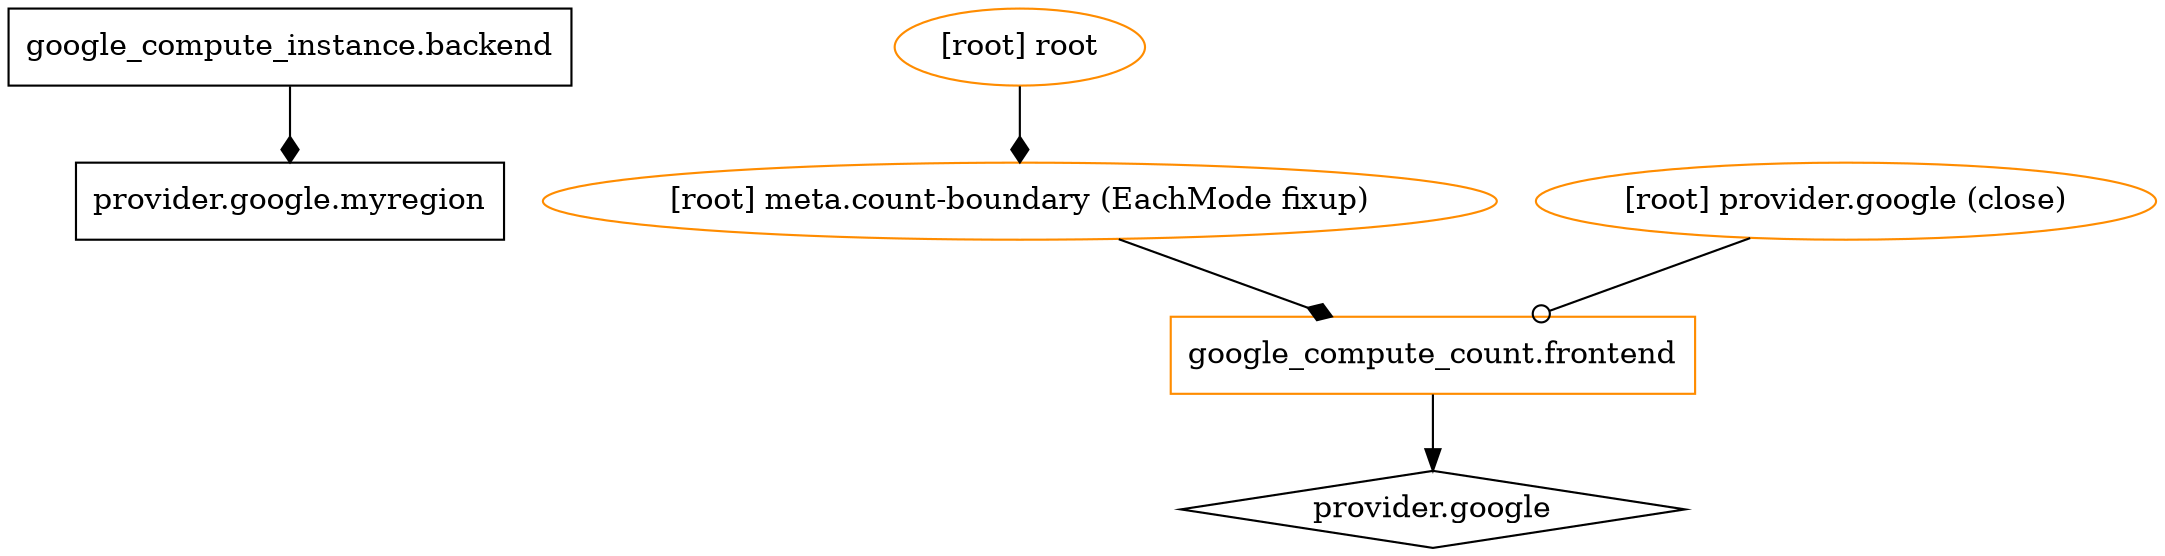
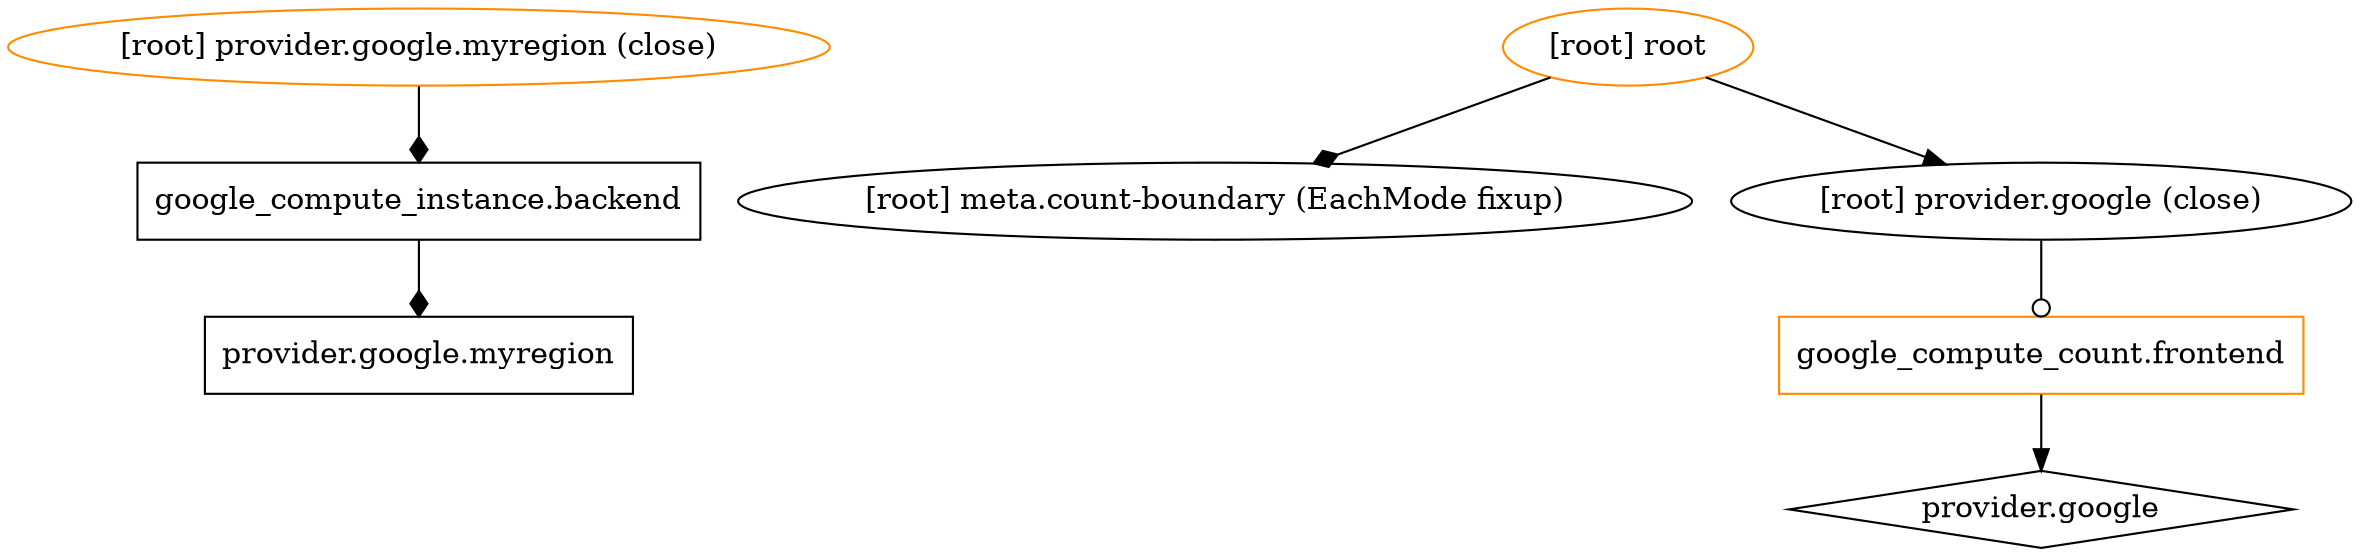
  digraph {
    compound=true
    newrank=true
    node [color=black]
    edge [arrowhead=diamond]
    n1 [label="google_compute_instance.backend" shape=box]
    n2 [label="provider.google.myregion" shape=box]
    n3 [color=darkorange label="google_compute_count.frontend" shape=box]
    n4 [label="provider.google" shape=diamond]
-   "[root] meta.count-boundary (EachMode fixup)" [color=darkorange]
-   "[root] provider.google (close)" [color=darkorange]
+   "[root] meta.count-boundary (EachMode fixup)"
+   "[root] provider.google (close)"
+   "[root] provider.google.myregion (close)" [color=darkorange]
    "[root] root" [color=darkorange]
    subgraph sub_1 {
      n1
      n2
      n3
      n4
      "[root] meta.count-boundary (EachMode fixup)"
      "[root] provider.google (close)"
+     "[root] provider.google.myregion (close)"
      "[root] root"
    }
    n1 -> n2
    n3 -> n4 [arrowhead=normal]
-   "[root] meta.count-boundary (EachMode fixup)" -> n3
    "[root] provider.google (close)" -> n3 [arrowhead=odot]
+   "[root] provider.google.myregion (close)" -> n1
    "[root] root" -> "[root] meta.count-boundary (EachMode fixup)"
+   "[root] root" -> "[root] provider.google (close)" [arrowhead=normal]
  }
